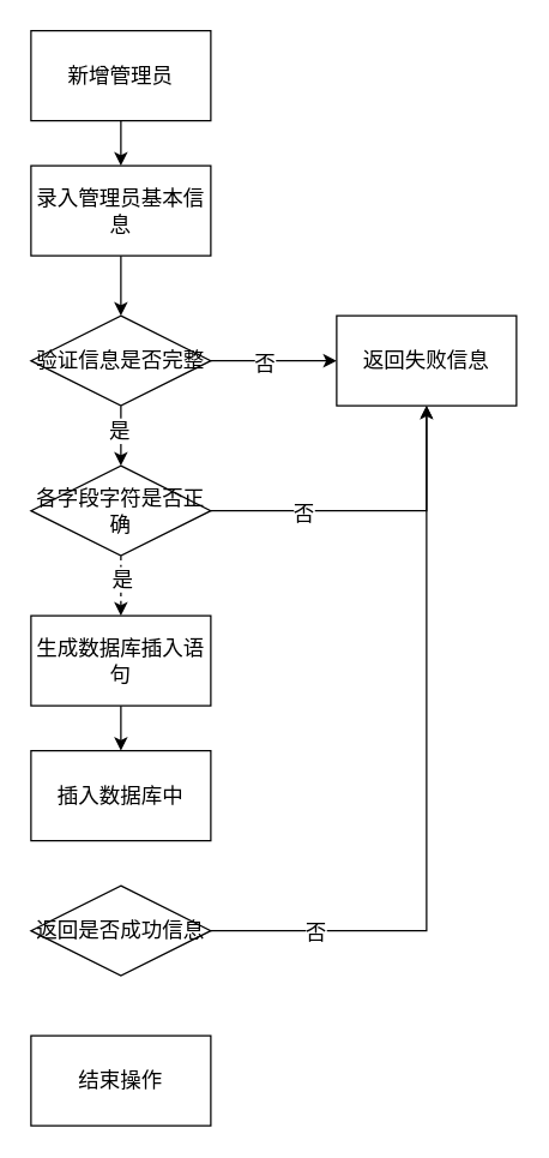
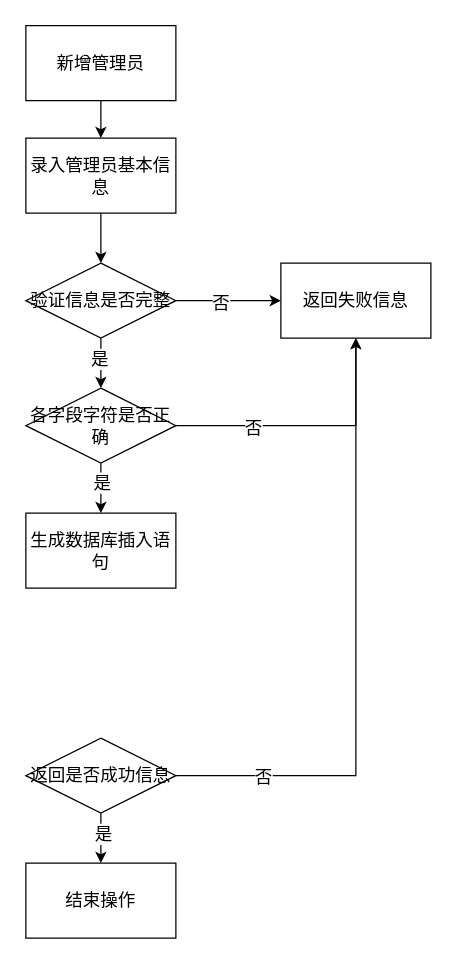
  <mxCell id="0" />
  <mxCell id="1" parent="0" />
  <mxCell id="2" style="edgeStyle=orthogonalEdgeStyle;rounded=0;orthogonalLoop=1;jettySize=auto;html=1;entryX=0.5;entryY=0;entryDx=0;entryDy=0;fontSize=14;" edge="1" parent="1" source="3" target="5"><mxGeometry relative="1" as="geometry" /></mxCell>
  <mxCell id="3" value="新增管理员" style="whiteSpace=wrap;html=1;fontSize=14;" vertex="1" parent="1"><mxGeometry x="20" y="20" width="120" height="60" as="geometry" /></mxCell>
  <mxCell id="4" style="edgeStyle=orthogonalEdgeStyle;rounded=0;orthogonalLoop=1;jettySize=auto;html=1;entryX=0.5;entryY=0;entryDx=0;entryDy=0;fontSize=14;" edge="1" parent="1" source="5" target="10"><mxGeometry relative="1" as="geometry" /></mxCell>
  <mxCell id="5" value="录入管理员基本信息" style="whiteSpace=wrap;html=1;fontSize=14;" vertex="1" parent="1"><mxGeometry x="20" y="110" width="120" height="60" as="geometry" /></mxCell>
  <mxCell id="6" value="" style="edgeStyle=orthogonalEdgeStyle;rounded=0;orthogonalLoop=1;jettySize=auto;html=1;fontSize=14;" edge="1" parent="1" source="10" target="16"><mxGeometry relative="1" as="geometry" /></mxCell>
  <mxCell id="7" value="否" style="edgeLabel;html=1;align=center;verticalAlign=middle;resizable=0;points=[];fontSize=14;" vertex="1" connectable="0" parent="6"><mxGeometry x="-0.164" y="-1" relative="1" as="geometry"><mxPoint as="offset" /></mxGeometry></mxCell>
  <mxCell id="8" value="" style="edgeStyle=orthogonalEdgeStyle;rounded=0;orthogonalLoop=1;jettySize=auto;html=1;fontSize=14;" edge="1" parent="1" source="10" target="15"><mxGeometry relative="1" as="geometry" /></mxCell>
  <mxCell id="9" value="是" style="edgeLabel;html=1;align=center;verticalAlign=middle;resizable=0;points=[];fontSize=14;" vertex="1" connectable="0" parent="8"><mxGeometry x="-0.181" y="-2" relative="1" as="geometry"><mxPoint as="offset" /></mxGeometry></mxCell>
  <mxCell id="10" value="验证信息是否完整" style="rhombus;whiteSpace=wrap;html=1;fontSize=14;" vertex="1" parent="1"><mxGeometry x="20" y="210" width="120" height="60" as="geometry" /></mxCell>
  <mxCell id="11" style="edgeStyle=orthogonalEdgeStyle;rounded=0;orthogonalLoop=1;jettySize=auto;html=1;fontSize=14;" edge="1" parent="1" source="15" target="16"><mxGeometry relative="1" as="geometry" /></mxCell>
  <mxCell id="12" value="否" style="edgeLabel;html=1;align=center;verticalAlign=middle;resizable=0;points=[];fontSize=14;" vertex="1" connectable="0" parent="11"><mxGeometry x="-0.432" y="-1" relative="1" as="geometry"><mxPoint as="offset" /></mxGeometry></mxCell>
- <mxCell id="13" style="edgeStyle=orthogonalEdgeStyle;rounded=0;orthogonalLoop=1;jettySize=auto;html=1;entryX=0.5;entryY=0;entryDx=0;entryDy=0;fontSize=14;dashed=1;" edge="1" parent="1" source="15" target="18"><mxGeometry relative="1" as="geometry" /></mxCell>
+ <mxCell id="13" style="edgeStyle=orthogonalEdgeStyle;rounded=0;orthogonalLoop=1;jettySize=auto;html=1;entryX=0.5;entryY=0;entryDx=0;entryDy=0;fontSize=14;" edge="1" parent="1" source="15" target="18"><mxGeometry relative="1" as="geometry" /></mxCell>
  <mxCell id="14" value="是" style="edgeLabel;html=1;align=center;verticalAlign=middle;resizable=0;points=[];fontSize=14;" vertex="1" connectable="0" parent="13"><mxGeometry x="-0.229" relative="1" as="geometry"><mxPoint as="offset" /></mxGeometry></mxCell>
  <mxCell id="15" value="各字段字符是否正确" style="rhombus;whiteSpace=wrap;html=1;fontSize=14;" vertex="1" parent="1"><mxGeometry x="20" y="310" width="120" height="60" as="geometry" /></mxCell>
  <mxCell id="16" value="返回失败信息" style="whiteSpace=wrap;html=1;fontSize=14;" vertex="1" parent="1"><mxGeometry x="224" y="210" width="120" height="60" as="geometry" /></mxCell>
- <mxCell id="17" value="" style="edgeStyle=orthogonalEdgeStyle;rounded=0;orthogonalLoop=1;jettySize=auto;html=1;fontSize=14;" edge="1" parent="1" source="18" target="19"><mxGeometry relative="1" as="geometry" /></mxCell>
  <mxCell id="18" value="生成数据库插入语句" style="whiteSpace=wrap;html=1;fontSize=14;" vertex="1" parent="1"><mxGeometry x="20" y="410" width="120" height="60" as="geometry" /></mxCell>
- <mxCell id="19" value="插入数据库中" style="whiteSpace=wrap;html=1;fontSize=14;" vertex="1" parent="1"><mxGeometry x="20" y="500" width="120" height="60" as="geometry" /></mxCell>
+ <mxCell id="20" value="" style="edgeStyle=orthogonalEdgeStyle;rounded=0;orthogonalLoop=1;jettySize=auto;html=1;fontSize=14;" edge="1" parent="1" source="24" target="25"><mxGeometry relative="1" as="geometry" /></mxCell>
+ <mxCell id="21" value="是" style="edgeLabel;html=1;align=center;verticalAlign=middle;resizable=0;points=[];fontSize=14;" vertex="1" connectable="0" parent="20"><mxGeometry x="-0.205" y="1" relative="1" as="geometry"><mxPoint as="offset" /></mxGeometry></mxCell>
  <mxCell id="22" style="edgeStyle=orthogonalEdgeStyle;rounded=0;orthogonalLoop=1;jettySize=auto;html=1;entryX=0.5;entryY=1;entryDx=0;entryDy=0;fontSize=14;endArrow=open;" edge="1" parent="1" source="24" target="16"><mxGeometry relative="1" as="geometry" /></mxCell>
  <mxCell id="23" value="否" style="edgeLabel;html=1;align=center;verticalAlign=middle;resizable=0;points=[];fontSize=14;" vertex="1" connectable="0" parent="22"><mxGeometry x="-0.719" relative="1" as="geometry"><mxPoint as="offset" /></mxGeometry></mxCell>
  <mxCell id="24" value="返回是否成功信息" style="rhombus;whiteSpace=wrap;html=1;fontSize=14;" vertex="1" parent="1"><mxGeometry x="20" y="590" width="120" height="60" as="geometry" /></mxCell>
  <mxCell id="25" value="结束操作" style="whiteSpace=wrap;html=1;fontSize=14;" vertex="1" parent="1"><mxGeometry x="20" y="690" width="120" height="60" as="geometry" /></mxCell>
